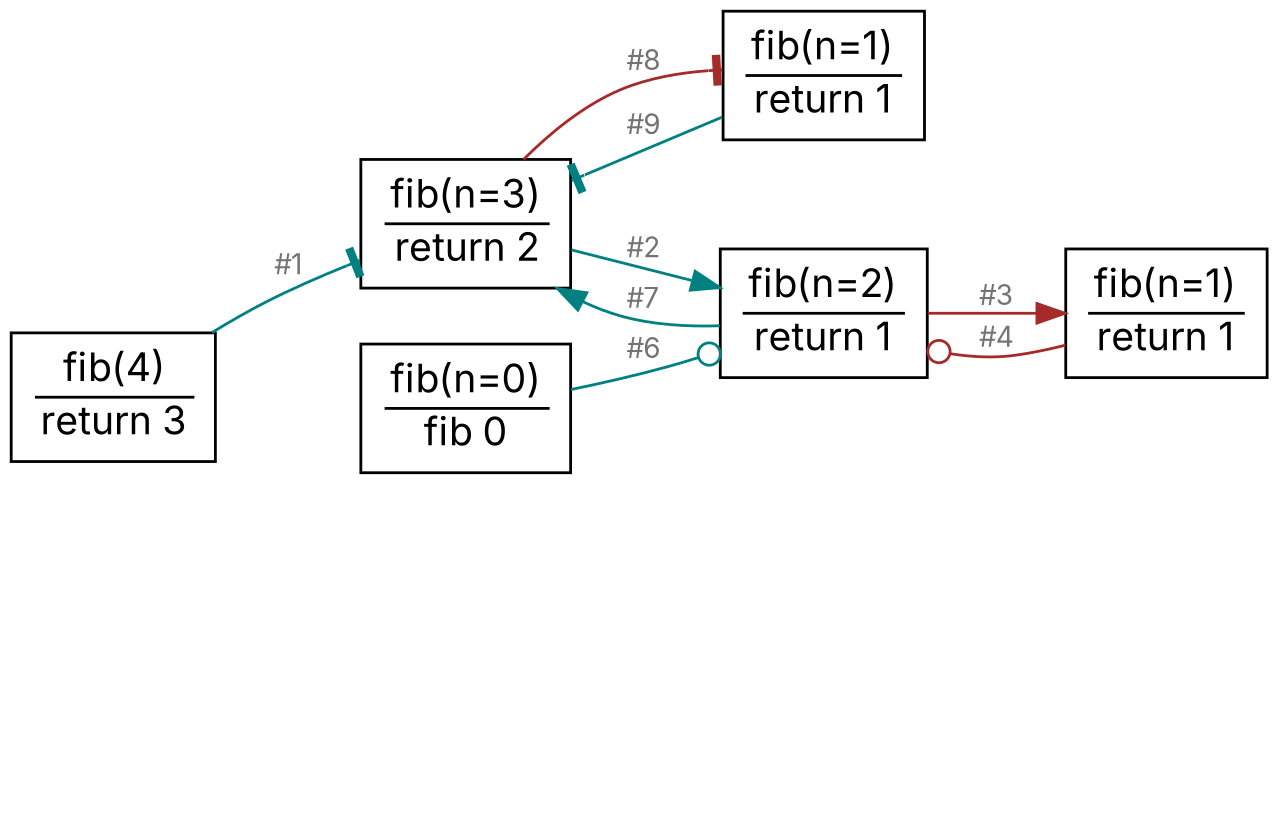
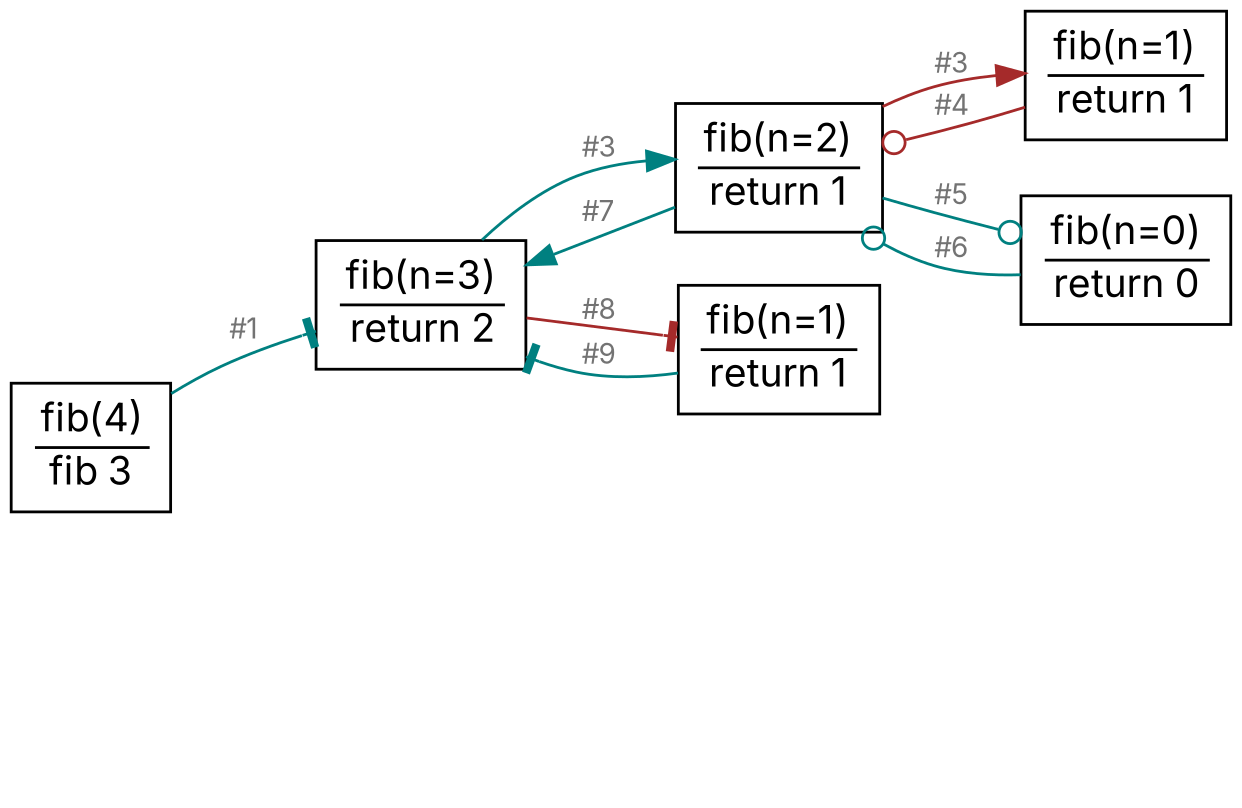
  digraph {
    fontname=Inter
    rankdir=LR
    node [fontname=Inter shape=rectangle]
    edge [arrowsize=1 color=black fontcolor=gray45 fontname=Inter fontsize=10]
-   n1 [label=<<TABLE BORDER="0" CELLBORDER="0" CELLSPACING="0"><TR><TD>fib(4)</TD></TR><HR/><TR><TD>return 3</TD></TR></TABLE>>]
+   n1 [label=<<TABLE BORDER="0" CELLBORDER="0" CELLSPACING="0"><TR><TD>fib(4)</TD></TR><HR/><TR><TD>fib 3</TD></TR></TABLE>>]
    n2 [label=<<TABLE BORDER="0" CELLBORDER="0" CELLSPACING="0"><TR><TD>fib(n=3)</TD></TR><HR/><TR><TD>return 2</TD></TR></TABLE>>]
    n3 [label=<<TABLE BORDER="0" CELLBORDER="0" CELLSPACING="0"><TR><TD>fib(n=2)</TD></TR><HR/><TR><TD>return 1</TD></TR></TABLE>> style=invis]
    n4 [label=<<TABLE BORDER="0" CELLBORDER="0" CELLSPACING="0"><TR><TD>fib(n=2)</TD></TR><HR/><TR><TD>return 1</TD></TR></TABLE>>]
    n5 [label=<<TABLE BORDER="0" CELLBORDER="0" CELLSPACING="0"><TR><TD>fib(n=1)</TD></TR><HR/><TR><TD>return 1</TD></TR></TABLE>>]
    n6 [label=<<TABLE BORDER="0" CELLBORDER="0" CELLSPACING="0"><TR><TD>fib(n=1)</TD></TR><HR/><TR><TD>return 1</TD></TR></TABLE>> style=invis]
    n7 [label=<<TABLE BORDER="0" CELLBORDER="0" CELLSPACING="0"><TR><TD>fib(n=0)</TD></TR><HR/><TR><TD>return 0</TD></TR></TABLE>> style=invis]
    n8 [label=<<TABLE BORDER="0" CELLBORDER="0" CELLSPACING="0"><TR><TD>fib(n=1)</TD></TR><HR/><TR><TD>return 1</TD></TR></TABLE>>]
-   n9 [label=<<TABLE BORDER="0" CELLBORDER="0" CELLSPACING="0"><TR><TD>fib(n=0)</TD></TR><HR/><TR><TD>fib 0</TD></TR></TABLE>>]
+   n9 [label=<<TABLE BORDER="0" CELLBORDER="0" CELLSPACING="0"><TR><TD>fib(n=0)</TD></TR><HR/><TR><TD>return 0</TD></TR></TABLE>>]
    n1 -> n2 [arrowhead=tee color=teal label="#1"]
    n1 -> n3 [label="#11" style=invis]
    n2 -> n1 [label="#10" style=invis]
-   n2 -> n4 [arrowhead=normal color=teal label="#2"]
+   n2 -> n4 [arrowhead=normal color=teal label="#3"]
    n2 -> n5 [arrowhead=tee color=brown label="#8"]
    n3 -> n1 [label="#16" style=invis]
    n3 -> n6 [label="#12" style=invis]
    n3 -> n7 [label="#14" style=invis]
    n4 -> n2 [arrowhead=normal color=teal label="#7"]
    n4 -> n8 [arrowhead=normal color=brown label="#3"]
+   n4 -> n9 [arrowhead=odot color=teal label="#5"]
    n5 -> n2 [arrowhead=tee color=teal label="#9"]
    n6 -> n3 [label="#13" style=invis]
    n7 -> n3 [label="#15" style=invis]
    n8 -> n4 [arrowhead=odot color=brown label="#4"]
    n9 -> n4 [arrowhead=odot color=teal label="#6"]
  }
